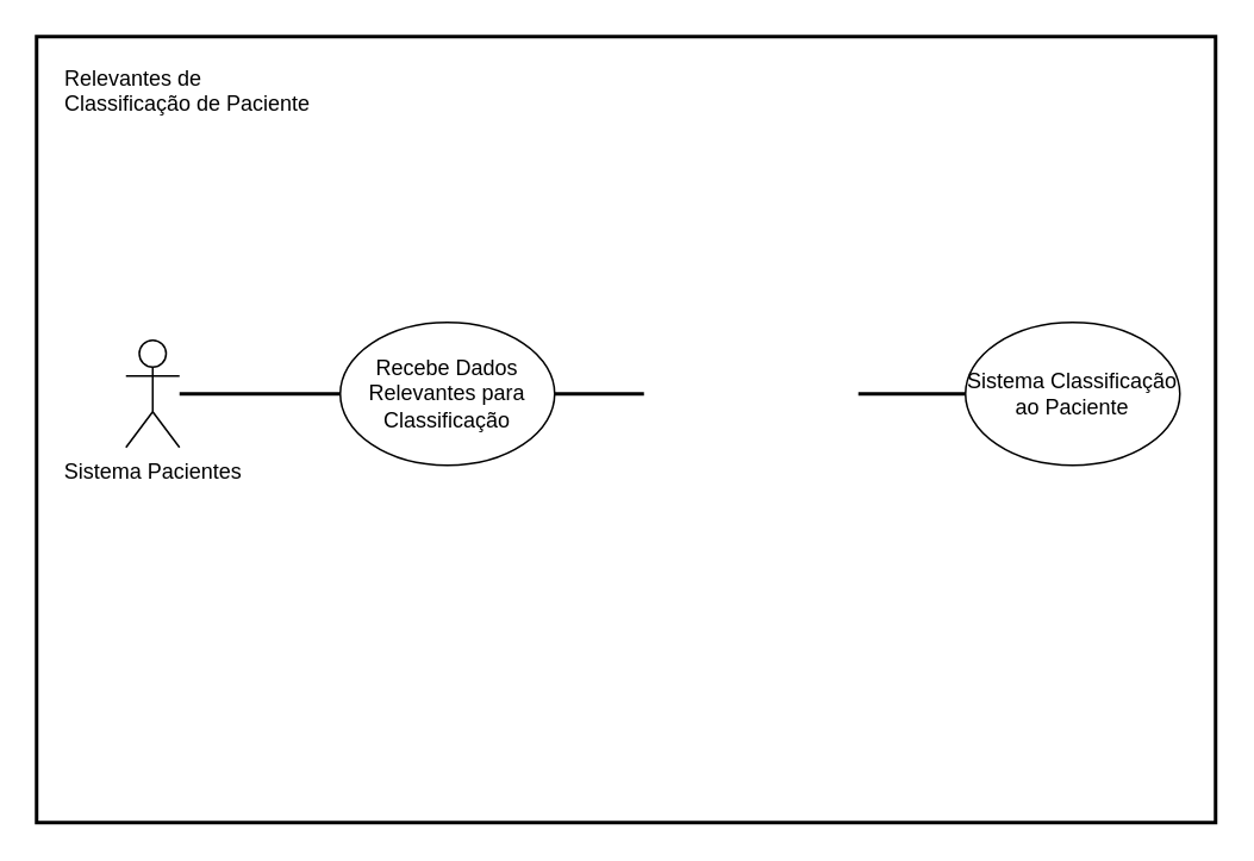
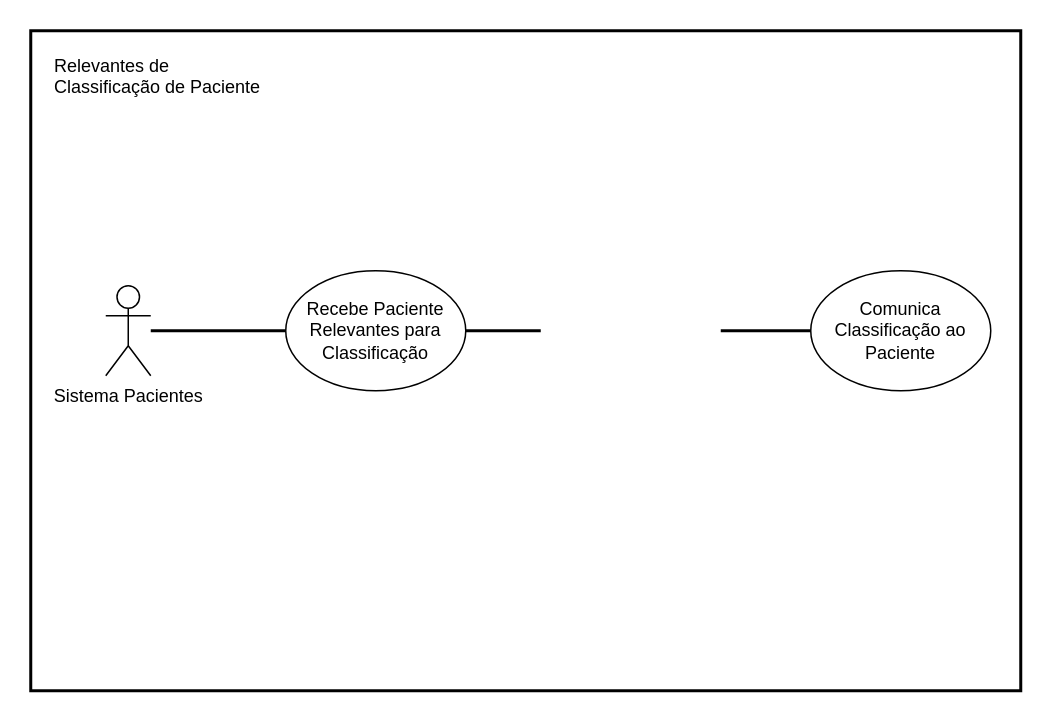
  <mxCell id="0" />
  <mxCell id="1" parent="0" />
  <mxCell id="2" value="" style="rounded=0;whiteSpace=wrap;html=1;strokeWidth=2;" vertex="1" parent="1"><mxGeometry x="20" y="20" width="660" height="440" as="geometry" /></mxCell>
  <mxCell id="3" value="Sistema Pacientes" style="shape=umlActor;verticalLabelPosition=bottom;verticalAlign=top;html=1;outlineConnect=0;" vertex="1" parent="1"><mxGeometry x="70" y="190" width="30" height="60" as="geometry" /></mxCell>
- <mxCell id="4" value="Recebe Dados Relevantes para Classificação" style="ellipse;whiteSpace=wrap;html=1;" vertex="1" parent="1"><mxGeometry x="190" y="180" width="120" height="80" as="geometry" /></mxCell>
+ <mxCell id="4" value="Recebe Paciente Relevantes para Classificação" style="ellipse;whiteSpace=wrap;html=1;" vertex="1" parent="1"><mxGeometry x="190" y="180" width="120" height="80" as="geometry" /></mxCell>
  <mxCell id="5" value="" style="line;strokeWidth=2;html=1;" vertex="1" parent="1"><mxGeometry x="100" y="215" width="90" height="10" as="geometry" /></mxCell>
  <mxCell id="6" value="" style="line;strokeWidth=2;html=1;" vertex="1" parent="1"><mxGeometry x="310" y="215" width="50" height="10" as="geometry" /></mxCell>
  <mxCell id="7" value="Relevantes de &#10;Classificação de Paciente" style="text;strokeColor=none;fillColor=none;spacingLeft=4;spacingRight=4;overflow=hidden;rotatable=0;points=[[0,0.5],[1,0.5]];portConstraint=eastwest;fontSize=12;" vertex="1" parent="1"><mxGeometry x="30" y="30" width="150" height="40" as="geometry" /></mxCell>
- <mxCell id="8" value="Sistema Classificação ao Paciente" style="ellipse;whiteSpace=wrap;html=1;" vertex="1" parent="1"><mxGeometry x="540" y="180" width="120" height="80" as="geometry" /></mxCell>
+ <mxCell id="8" value="Comunica Classificação ao Paciente" style="ellipse;whiteSpace=wrap;html=1;" vertex="1" parent="1"><mxGeometry x="540" y="180" width="120" height="80" as="geometry" /></mxCell>
  <mxCell id="9" value="" style="line;strokeWidth=2;html=1;" vertex="1" parent="1"><mxGeometry x="480" y="215" width="60" height="10" as="geometry" /></mxCell>
